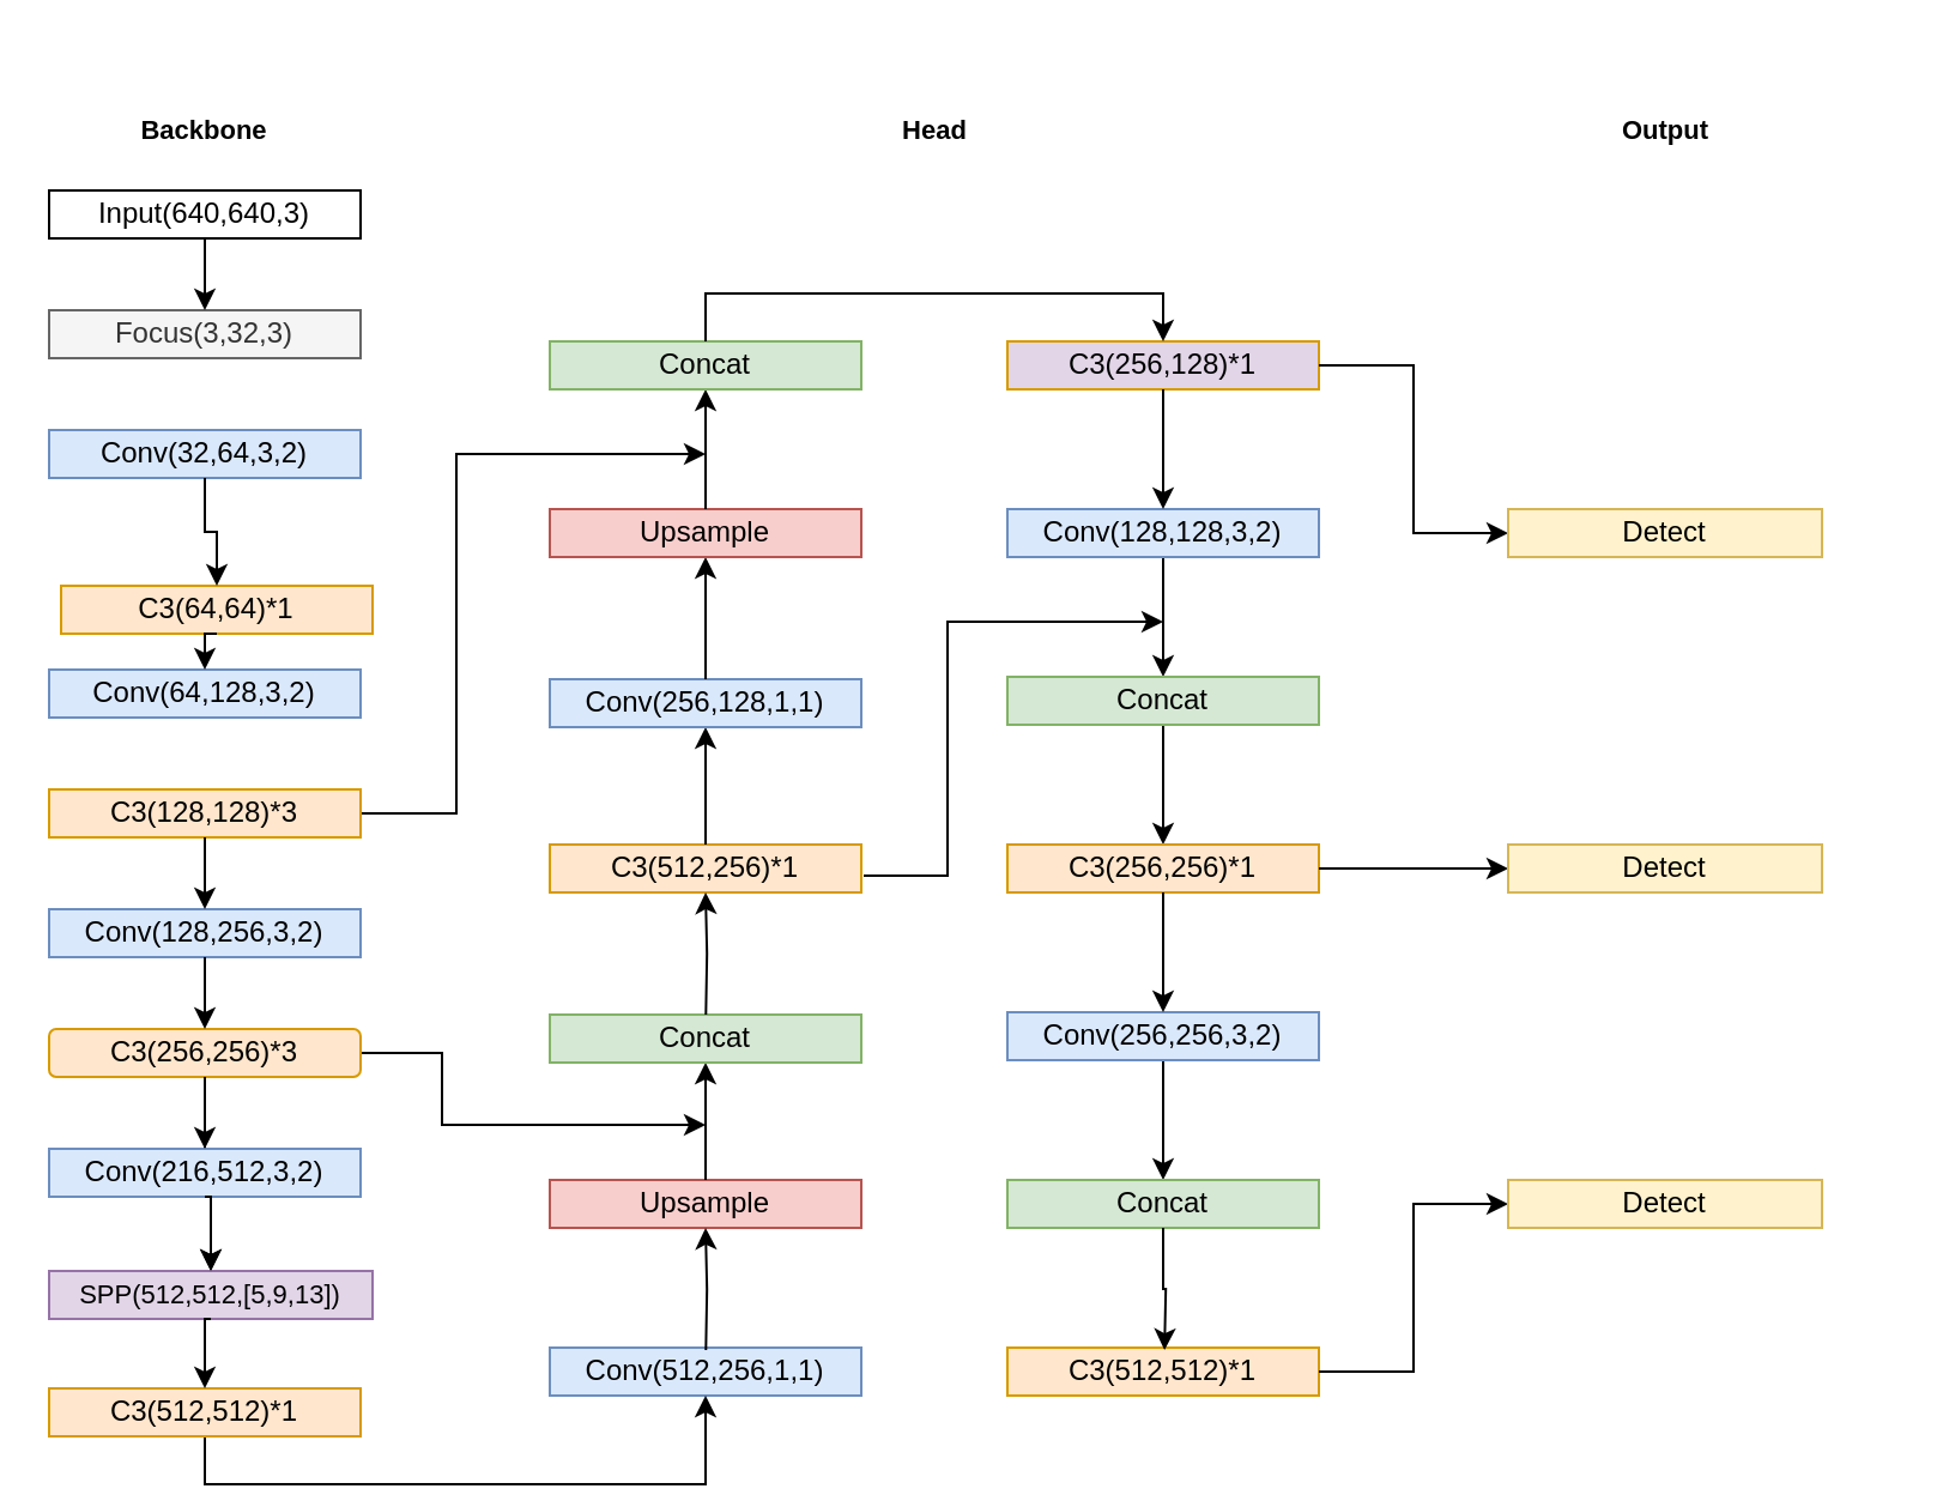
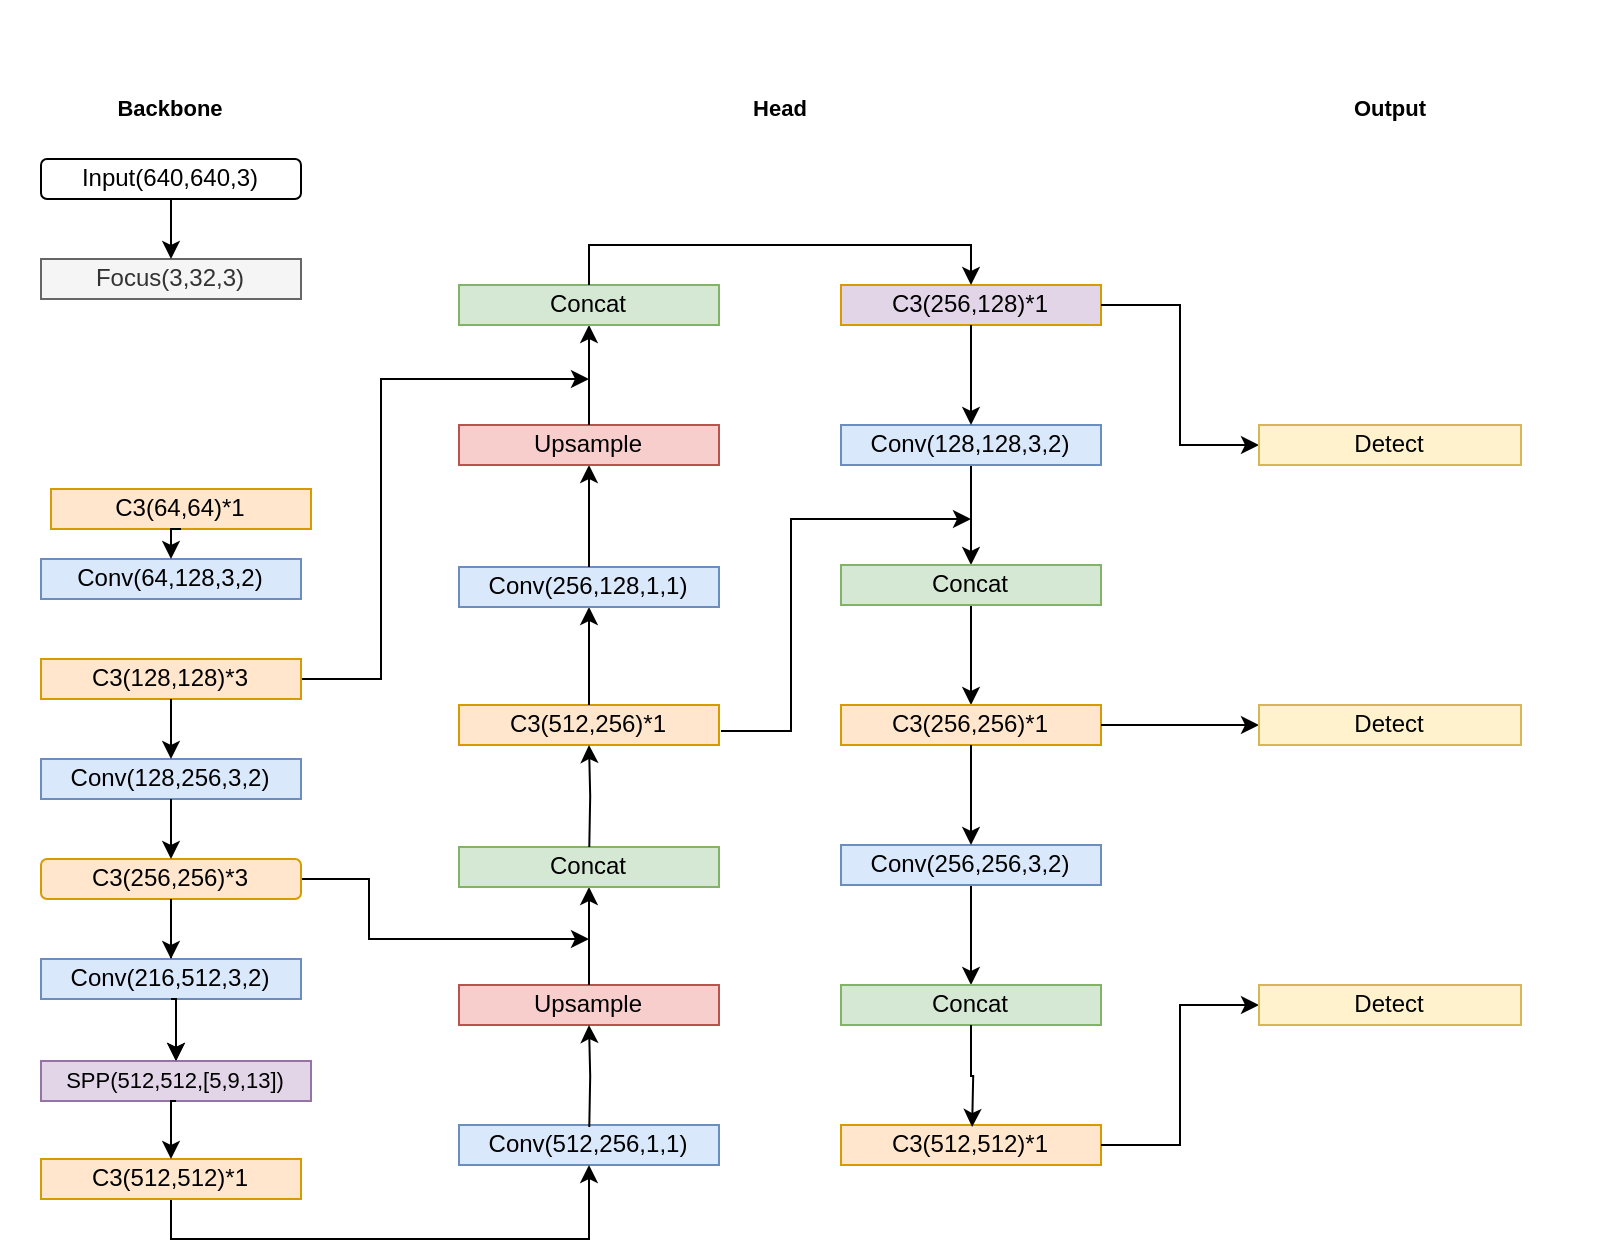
  <mxCell id="0" />
  <mxCell id="1" parent="0" />
  <mxCell id="2" value="" style="group" vertex="1" connectable="0" parent="1"><mxGeometry x="20" y="20" width="769" height="579" as="geometry" /></mxCell>
  <mxCell id="3" value="" style="group" vertex="1" connectable="0" parent="2"><mxGeometry x="209" y="122" width="130" height="440" as="geometry" /></mxCell>
  <mxCell id="4" value="Conv(512,256,1,1)" style="rounded=0;whiteSpace=wrap;html=1;fillColor=#dae8fc;strokeColor=#6c8ebf;" vertex="1" parent="3"><mxGeometry y="420" width="130" height="20" as="geometry" /></mxCell>
  <mxCell id="5" value="Upsample" style="rounded=0;whiteSpace=wrap;html=1;fillColor=#f8cecc;strokeColor=#b85450;" vertex="1" parent="3"><mxGeometry y="350" width="130" height="20" as="geometry" /></mxCell>
  <mxCell id="6" style="edgeStyle=orthogonalEdgeStyle;rounded=0;orthogonalLoop=1;jettySize=auto;html=1;exitX=0.5;exitY=0;exitDx=0;exitDy=0;entryX=0.5;entryY=1;entryDx=0;entryDy=0;fontSize=11;" edge="1" parent="3" source="5" target="7"><mxGeometry relative="1" as="geometry" /></mxCell>
  <mxCell id="7" value="Concat" style="rounded=0;whiteSpace=wrap;html=1;fillColor=#d5e8d4;strokeColor=#82b366;" vertex="1" parent="3"><mxGeometry y="281" width="130" height="20" as="geometry" /></mxCell>
  <mxCell id="8" value="C3(512,256)*1" style="rounded=0;whiteSpace=wrap;html=1;fillColor=#ffe6cc;strokeColor=#d79b00;" vertex="1" parent="3"><mxGeometry y="210" width="130" height="20" as="geometry" /></mxCell>
  <mxCell id="9" style="edgeStyle=orthogonalEdgeStyle;rounded=0;orthogonalLoop=1;jettySize=auto;html=1;fontSize=11;entryX=0.5;entryY=1;entryDx=0;entryDy=0;" edge="1" parent="3" source="8" target="10"><mxGeometry relative="1" as="geometry" /></mxCell>
  <mxCell id="10" value="Conv(256,128,1,1)" style="rounded=0;whiteSpace=wrap;html=1;fillColor=#dae8fc;strokeColor=#6c8ebf;" vertex="1" parent="3"><mxGeometry y="141" width="130" height="20" as="geometry" /></mxCell>
  <mxCell id="11" style="edgeStyle=orthogonalEdgeStyle;rounded=0;orthogonalLoop=1;jettySize=auto;html=1;exitX=0.5;exitY=0;exitDx=0;exitDy=0;entryX=0.5;entryY=1;entryDx=0;entryDy=0;fontSize=11;" edge="1" parent="3" source="10" target="12"><mxGeometry relative="1" as="geometry" /></mxCell>
  <mxCell id="12" value="Upsample" style="rounded=0;whiteSpace=wrap;html=1;fillColor=#f8cecc;strokeColor=#b85450;" vertex="1" parent="3"><mxGeometry y="70" width="130" height="20" as="geometry" /></mxCell>
  <mxCell id="13" style="edgeStyle=orthogonalEdgeStyle;rounded=0;orthogonalLoop=1;jettySize=auto;html=1;exitX=0.5;exitY=0;exitDx=0;exitDy=0;entryX=0.5;entryY=1;entryDx=0;entryDy=0;fontSize=11;" edge="1" parent="3" source="12" target="14"><mxGeometry relative="1" as="geometry" /></mxCell>
  <mxCell id="14" value="Concat" style="rounded=0;whiteSpace=wrap;html=1;fillColor=#d5e8d4;strokeColor=#82b366;" vertex="1" parent="3"><mxGeometry width="130" height="20" as="geometry" /></mxCell>
  <mxCell id="15" value="" style="group" vertex="1" connectable="0" parent="2"><mxGeometry x="400" y="122" width="130" height="440" as="geometry" /></mxCell>
  <mxCell id="16" value="C3(256,128)*1" style="rounded=0;whiteSpace=wrap;html=1;fillColor=#e1d5e7;strokeColor=#d79b00;" vertex="1" parent="15"><mxGeometry width="130" height="20" as="geometry" /></mxCell>
  <mxCell id="17" style="edgeStyle=orthogonalEdgeStyle;rounded=0;orthogonalLoop=1;jettySize=auto;html=1;exitX=0.5;exitY=1;exitDx=0;exitDy=0;entryX=0.5;entryY=0;entryDx=0;entryDy=0;fontSize=11;" edge="1" parent="15" source="18" target="21"><mxGeometry relative="1" as="geometry" /></mxCell>
  <mxCell id="18" value="Conv(128,128,3,2)" style="rounded=0;whiteSpace=wrap;html=1;fillColor=#dae8fc;strokeColor=#6c8ebf;" vertex="1" parent="15"><mxGeometry y="70" width="130" height="20" as="geometry" /></mxCell>
  <mxCell id="19" style="edgeStyle=orthogonalEdgeStyle;rounded=0;orthogonalLoop=1;jettySize=auto;html=1;exitX=0.5;exitY=1;exitDx=0;exitDy=0;entryX=0.5;entryY=0;entryDx=0;entryDy=0;fontSize=11;" edge="1" parent="15" source="16" target="18"><mxGeometry relative="1" as="geometry" /></mxCell>
  <mxCell id="20" style="edgeStyle=orthogonalEdgeStyle;rounded=0;orthogonalLoop=1;jettySize=auto;html=1;exitX=0.5;exitY=1;exitDx=0;exitDy=0;entryX=0.5;entryY=0;entryDx=0;entryDy=0;fontSize=11;" edge="1" parent="15" source="21" target="22"><mxGeometry relative="1" as="geometry" /></mxCell>
  <mxCell id="21" value="Concat" style="rounded=0;whiteSpace=wrap;html=1;fillColor=#d5e8d4;strokeColor=#82b366;" vertex="1" parent="15"><mxGeometry y="140" width="130" height="20" as="geometry" /></mxCell>
  <mxCell id="22" value="C3(256,256)*1" style="rounded=0;whiteSpace=wrap;html=1;fillColor=#ffe6cc;strokeColor=#d79b00;" vertex="1" parent="15"><mxGeometry y="210" width="130" height="20" as="geometry" /></mxCell>
  <mxCell id="23" style="edgeStyle=orthogonalEdgeStyle;rounded=0;orthogonalLoop=1;jettySize=auto;html=1;exitX=0.5;exitY=1;exitDx=0;exitDy=0;entryX=0.5;entryY=0;entryDx=0;entryDy=0;fontSize=11;" edge="1" parent="15" source="24" target="26"><mxGeometry relative="1" as="geometry" /></mxCell>
  <mxCell id="24" value="Conv(256,256,3,2)" style="rounded=0;whiteSpace=wrap;html=1;fillColor=#dae8fc;strokeColor=#6c8ebf;" vertex="1" parent="15"><mxGeometry y="280" width="130" height="20" as="geometry" /></mxCell>
  <mxCell id="25" style="edgeStyle=orthogonalEdgeStyle;rounded=0;orthogonalLoop=1;jettySize=auto;html=1;exitX=0.5;exitY=1;exitDx=0;exitDy=0;entryX=0.5;entryY=0;entryDx=0;entryDy=0;fontSize=11;" edge="1" parent="15" source="22" target="24"><mxGeometry relative="1" as="geometry" /></mxCell>
  <mxCell id="26" value="Concat" style="rounded=0;whiteSpace=wrap;html=1;fillColor=#d5e8d4;strokeColor=#82b366;" vertex="1" parent="15"><mxGeometry y="350" width="130" height="20" as="geometry" /></mxCell>
  <mxCell id="27" value="C3(512,512)*1" style="rounded=0;whiteSpace=wrap;html=1;fillColor=#ffe6cc;strokeColor=#d79b00;" vertex="1" parent="15"><mxGeometry y="420" width="130" height="20" as="geometry" /></mxCell>
  <mxCell id="28" style="edgeStyle=orthogonalEdgeStyle;rounded=0;orthogonalLoop=1;jettySize=auto;html=1;exitX=0.5;exitY=1;exitDx=0;exitDy=0;fontSize=11;entryX=0.5;entryY=1;entryDx=0;entryDy=0;" edge="1" parent="2" target="8"><mxGeometry relative="1" as="geometry"><mxPoint x="274.143" y="403" as="sourcePoint" /></mxGeometry></mxCell>
  <mxCell id="29" style="edgeStyle=orthogonalEdgeStyle;rounded=0;orthogonalLoop=1;jettySize=auto;html=1;exitX=0.5;exitY=1;exitDx=0;exitDy=0;fontSize=11;entryX=0.5;entryY=1;entryDx=0;entryDy=0;" edge="1" parent="2" target="5"><mxGeometry relative="1" as="geometry"><mxPoint x="274.143" y="543" as="sourcePoint" /></mxGeometry></mxCell>
  <mxCell id="30" style="edgeStyle=orthogonalEdgeStyle;rounded=0;orthogonalLoop=1;jettySize=auto;html=1;exitX=0.5;exitY=1;exitDx=0;exitDy=0;fontSize=11;" edge="1" parent="2" source="26"><mxGeometry relative="1" as="geometry"><mxPoint x="465.571" y="543" as="targetPoint" /></mxGeometry></mxCell>
  <mxCell id="31" value="Backbone" style="text;html=1;strokeColor=none;fillColor=none;align=center;verticalAlign=middle;whiteSpace=wrap;rounded=0;fontSize=11;strokeWidth=2;fontStyle=1;flipV=1;" vertex="1" parent="2"><mxGeometry x="35" y="19" width="60" height="30" as="geometry" /></mxCell>
  <mxCell id="32" value="Head" style="text;html=1;strokeColor=none;fillColor=none;align=center;verticalAlign=middle;whiteSpace=wrap;rounded=0;fontSize=11;strokeWidth=2;fontStyle=1;flipV=1;" vertex="1" parent="2"><mxGeometry x="340" y="19" width="60" height="30" as="geometry" /></mxCell>
  <mxCell id="33" value="Output" style="text;html=1;strokeColor=none;fillColor=none;align=center;verticalAlign=middle;whiteSpace=wrap;rounded=0;fontSize=11;strokeWidth=2;fontStyle=1;flipV=1;" vertex="1" parent="2"><mxGeometry x="644.5" y="19" width="60" height="30" as="geometry" /></mxCell>
  <mxCell id="34" style="edgeStyle=orthogonalEdgeStyle;rounded=0;orthogonalLoop=1;jettySize=auto;html=1;fontSize=11;" edge="1" parent="2"><mxGeometry relative="1" as="geometry"><mxPoint x="274" y="169" as="targetPoint" /><mxPoint x="130" y="319" as="sourcePoint" /><Array as="points"><mxPoint x="170" y="319" /><mxPoint x="170" y="169" /></Array></mxGeometry></mxCell>
  <mxCell id="35" style="edgeStyle=orthogonalEdgeStyle;rounded=0;orthogonalLoop=1;jettySize=auto;html=1;fontSize=11;" edge="1" parent="2"><mxGeometry relative="1" as="geometry"><mxPoint x="274" y="449" as="targetPoint" /><mxPoint x="130" y="419" as="sourcePoint" /><Array as="points"><mxPoint x="164" y="419" /><mxPoint x="164" y="449" /></Array></mxGeometry></mxCell>
  <mxCell id="36" style="edgeStyle=orthogonalEdgeStyle;rounded=0;orthogonalLoop=1;jettySize=auto;html=1;exitX=0.5;exitY=0;exitDx=0;exitDy=0;entryX=0.5;entryY=0;entryDx=0;entryDy=0;fontSize=11;" edge="1" parent="2" source="14" target="16"><mxGeometry relative="1" as="geometry" /></mxCell>
  <mxCell id="37" style="edgeStyle=orthogonalEdgeStyle;rounded=0;orthogonalLoop=1;jettySize=auto;html=1;fontSize=11;" edge="1" parent="2"><mxGeometry relative="1" as="geometry"><mxPoint x="465" y="239" as="targetPoint" /><mxPoint x="340" y="345" as="sourcePoint" /><Array as="points"><mxPoint x="340" y="345" /><mxPoint x="375" y="345" /><mxPoint x="375" y="239" /></Array></mxGeometry></mxCell>
  <mxCell id="38" style="edgeStyle=orthogonalEdgeStyle;rounded=0;orthogonalLoop=1;jettySize=auto;html=1;exitX=1;exitY=0.5;exitDx=0;exitDy=0;entryX=0;entryY=0.5;entryDx=0;entryDy=0;fontSize=11;" edge="1" parent="2" source="27" target="65"><mxGeometry relative="1" as="geometry" /></mxCell>
  <mxCell id="39" style="edgeStyle=orthogonalEdgeStyle;rounded=0;orthogonalLoop=1;jettySize=auto;html=1;exitX=1;exitY=0.5;exitDx=0;exitDy=0;entryX=0;entryY=0.5;entryDx=0;entryDy=0;fontSize=11;" edge="1" parent="2" source="22" target="64"><mxGeometry relative="1" as="geometry" /></mxCell>
  <mxCell id="40" style="edgeStyle=orthogonalEdgeStyle;rounded=0;orthogonalLoop=1;jettySize=auto;html=1;exitX=1;exitY=0.5;exitDx=0;exitDy=0;entryX=0;entryY=0.5;entryDx=0;entryDy=0;fontSize=11;" edge="1" parent="2" source="16" target="63"><mxGeometry relative="1" as="geometry" /></mxCell>
- <mxCell id="41" value="Input(640,640,3)" style="rounded=0;whiteSpace=wrap;html=1;" vertex="1" parent="2"><mxGeometry y="59" width="130" height="20" as="geometry" /></mxCell>
+ <mxCell id="41" value="Input(640,640,3)" style="whiteSpace=wrap;html=1;rounded=1;" vertex="1" parent="2"><mxGeometry y="59" width="130" height="20" as="geometry" /></mxCell>
  <mxCell id="42" value="Focus(3,32,3)" style="rounded=0;whiteSpace=wrap;html=1;fillColor=#f5f5f5;strokeColor=#666666;fontColor=#333333;" vertex="1" parent="2"><mxGeometry y="109" width="130" height="20" as="geometry" /></mxCell>
  <mxCell id="43" style="edgeStyle=orthogonalEdgeStyle;rounded=0;orthogonalLoop=1;jettySize=auto;html=1;exitX=0.5;exitY=1;exitDx=0;exitDy=0;entryX=0.5;entryY=0;entryDx=0;entryDy=0;fontSize=11;" edge="1" parent="2" source="41" target="42"><mxGeometry relative="1" as="geometry" /></mxCell>
- <mxCell id="44" value="Conv(32,64,3,2)" style="rounded=0;whiteSpace=wrap;html=1;fillColor=#dae8fc;strokeColor=#6c8ebf;" vertex="1" parent="2"><mxGeometry y="159" width="130" height="20" as="geometry" /></mxCell>
  <mxCell id="45" value="C3(64,64)*1" style="rounded=0;whiteSpace=wrap;html=1;fillColor=#ffe6cc;strokeColor=#d79b00;" vertex="1" parent="2"><mxGeometry x="5" y="224" width="130" height="20" as="geometry" /></mxCell>
- <mxCell id="46" style="edgeStyle=orthogonalEdgeStyle;rounded=0;orthogonalLoop=1;jettySize=auto;html=1;exitX=0.5;exitY=1;exitDx=0;exitDy=0;entryX=0.5;entryY=0;entryDx=0;entryDy=0;fontSize=11;" edge="1" parent="2" source="44" target="45"><mxGeometry relative="1" as="geometry" /></mxCell>
  <mxCell id="47" value="Conv(64,128,3,2)" style="rounded=0;whiteSpace=wrap;html=1;fillColor=#dae8fc;strokeColor=#6c8ebf;" vertex="1" parent="2"><mxGeometry y="259" width="130" height="20" as="geometry" /></mxCell>
  <mxCell id="48" style="edgeStyle=orthogonalEdgeStyle;rounded=0;orthogonalLoop=1;jettySize=auto;html=1;exitX=0.5;exitY=1;exitDx=0;exitDy=0;entryX=0.5;entryY=0;entryDx=0;entryDy=0;fontSize=11;" edge="1" parent="2" source="45" target="47"><mxGeometry relative="1" as="geometry" /></mxCell>
  <mxCell id="49" value="C3(128,128)*3" style="rounded=0;whiteSpace=wrap;html=1;fillColor=#ffe6cc;strokeColor=#d79b00;" vertex="1" parent="2"><mxGeometry y="309" width="130" height="20" as="geometry" /></mxCell>
  <mxCell id="50" value="Conv(128,256,3,2)" style="rounded=0;whiteSpace=wrap;html=1;fillColor=#dae8fc;strokeColor=#6c8ebf;" vertex="1" parent="2"><mxGeometry y="359" width="130" height="20" as="geometry" /></mxCell>
  <mxCell id="51" style="edgeStyle=orthogonalEdgeStyle;rounded=0;orthogonalLoop=1;jettySize=auto;html=1;exitX=0.5;exitY=1;exitDx=0;exitDy=0;entryX=0.5;entryY=0;entryDx=0;entryDy=0;fontSize=11;" edge="1" parent="2" source="49" target="50"><mxGeometry relative="1" as="geometry" /></mxCell>
  <mxCell id="52" value="" style="edgeStyle=orthogonalEdgeStyle;rounded=0;orthogonalLoop=1;jettySize=auto;html=1;" edge="1" parent="2" source="53" target="57"><mxGeometry relative="1" as="geometry" /></mxCell>
  <mxCell id="53" value="C3(256,256)*3" style="whiteSpace=wrap;html=1;fillColor=#ffe6cc;strokeColor=#d79b00;rounded=1;" vertex="1" parent="2"><mxGeometry y="409" width="130" height="20" as="geometry" /></mxCell>
  <mxCell id="54" style="edgeStyle=orthogonalEdgeStyle;rounded=0;orthogonalLoop=1;jettySize=auto;html=1;exitX=0.5;exitY=1;exitDx=0;exitDy=0;entryX=0.5;entryY=0;entryDx=0;entryDy=0;fontSize=11;" edge="1" parent="2" source="50" target="53"><mxGeometry relative="1" as="geometry" /></mxCell>
  <mxCell id="55" value="Conv(216,512,3,2)" style="rounded=0;whiteSpace=wrap;html=1;fillColor=#dae8fc;strokeColor=#6c8ebf;" vertex="1" parent="2"><mxGeometry y="459" width="130" height="20" as="geometry" /></mxCell>
  <mxCell id="56" style="edgeStyle=orthogonalEdgeStyle;rounded=0;orthogonalLoop=1;jettySize=auto;html=1;exitX=0.5;exitY=1;exitDx=0;exitDy=0;entryX=0.5;entryY=0;entryDx=0;entryDy=0;fontSize=11;" edge="1" parent="2" source="53" target="55"><mxGeometry relative="1" as="geometry" /></mxCell>
  <mxCell id="57" value="&lt;font style=&quot;font-size: 11px&quot;&gt;SPP(512,512,[5,9,13])&lt;/font&gt;" style="rounded=0;whiteSpace=wrap;html=1;fillColor=#e1d5e7;strokeColor=#9673a6;" vertex="1" parent="2"><mxGeometry y="510" width="135" height="20" as="geometry" /></mxCell>
  <mxCell id="58" style="edgeStyle=orthogonalEdgeStyle;rounded=0;orthogonalLoop=1;jettySize=auto;html=1;exitX=0.5;exitY=1;exitDx=0;exitDy=0;entryX=0.5;entryY=0;entryDx=0;entryDy=0;fontSize=11;" edge="1" parent="2" source="55" target="57"><mxGeometry relative="1" as="geometry" /></mxCell>
  <mxCell id="59" style="edgeStyle=orthogonalEdgeStyle;rounded=0;orthogonalLoop=1;jettySize=auto;html=1;exitX=0.5;exitY=1;exitDx=0;exitDy=0;entryX=0.5;entryY=1;entryDx=0;entryDy=0;" edge="1" parent="2" source="60" target="4"><mxGeometry relative="1" as="geometry" /></mxCell>
  <mxCell id="60" value="C3(512,512)*1" style="rounded=0;whiteSpace=wrap;html=1;fillColor=#ffe6cc;strokeColor=#d79b00;" vertex="1" parent="2"><mxGeometry y="559" width="130" height="20" as="geometry" /></mxCell>
  <mxCell id="61" style="edgeStyle=orthogonalEdgeStyle;rounded=0;orthogonalLoop=1;jettySize=auto;html=1;exitX=0.5;exitY=1;exitDx=0;exitDy=0;entryX=0.5;entryY=0;entryDx=0;entryDy=0;fontSize=11;" edge="1" parent="2" source="57" target="60"><mxGeometry relative="1" as="geometry" /></mxCell>
  <mxCell id="62" value="" style="group" vertex="1" connectable="0" parent="2"><mxGeometry x="609" y="192" width="131" height="300" as="geometry" /></mxCell>
  <mxCell id="63" value="Detect" style="rounded=0;whiteSpace=wrap;html=1;fillColor=#fff2cc;strokeColor=#d6b656;container=0;" vertex="1" parent="62"><mxGeometry width="131" height="20" as="geometry" /></mxCell>
  <mxCell id="64" value="Detect" style="rounded=0;whiteSpace=wrap;html=1;fillColor=#fff2cc;strokeColor=#d6b656;container=0;" vertex="1" parent="62"><mxGeometry y="140" width="131" height="20" as="geometry" /></mxCell>
  <mxCell id="65" value="Detect" style="rounded=0;whiteSpace=wrap;html=1;fillColor=#fff2cc;strokeColor=#d6b656;container=0;" vertex="1" parent="62"><mxGeometry y="280" width="131" height="20" as="geometry" /></mxCell>
